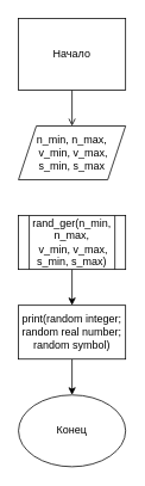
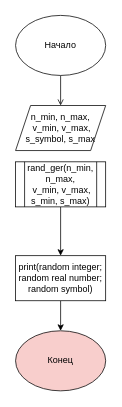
  <mxCell id="0" />
  <mxCell id="1" parent="0" />
  <mxCell id="2" value="" style="edgeStyle=orthogonalEdgeStyle;rounded=0;orthogonalLoop=1;jettySize=auto;html=1;endArrow=open;" edge="1" parent="1" source="3" target="4"><mxGeometry relative="1" as="geometry" /></mxCell>
- <mxCell id="3" value="Начало" style="whiteSpace=wrap;html=1;rounded=0;" vertex="1" parent="1"><mxGeometry x="20" width="120" height="80" as="geometry" y="20" /></mxCell>
- <mxCell id="4" value="n_min, n_max,&lt;br&gt;&amp;nbsp;v_min, v_max, &lt;br&gt;s_min, s_max" style="shape=parallelogram;perimeter=parallelogramPerimeter;whiteSpace=wrap;html=1;fixedSize=1;" vertex="1" parent="1"><mxGeometry x="20" y="140" width="120" height="60" as="geometry" /></mxCell>
+ <mxCell id="3" value="Начало" style="ellipse;whiteSpace=wrap;html=1;" vertex="1" parent="1"><mxGeometry x="20" width="120" height="80" as="geometry" y="20" /></mxCell>
+ <mxCell id="4" value="n_min, n_max,&lt;br&gt;&amp;nbsp;v_min, v_max, &lt;br&gt;s_symbol, s_max" style="shape=parallelogram;perimeter=parallelogramPerimeter;whiteSpace=wrap;html=1;fixedSize=1;" vertex="1" parent="1"><mxGeometry x="20" y="140" width="120" height="60" as="geometry" /></mxCell>
  <mxCell id="5" value="" style="edgeStyle=orthogonalEdgeStyle;rounded=0;orthogonalLoop=1;jettySize=auto;html=1;" edge="1" parent="1" source="6" target="8"><mxGeometry relative="1" as="geometry" /></mxCell>
- <mxCell id="6" value="rand_ger(n_min, n_max,&lt;br&gt;&amp;nbsp;v_min, v_max,&lt;br&gt;s_min, s_max)" style="shape=process;whiteSpace=wrap;html=1;backgroundOutline=1;" vertex="1" parent="1"><mxGeometry x="20" y="240" width="120" height="60" as="geometry" /></mxCell>
+ <mxCell id="6" value="rand_ger(n_min, n_max,&lt;br&gt;&amp;nbsp;v_min, v_max,&lt;br&gt;s_min, s_max)" style="shape=process;whiteSpace=wrap;html=1;backgroundOutline=1;" vertex="1" parent="1"><mxGeometry x="20" y="215" width="120" height="60" as="geometry" /></mxCell>
  <mxCell id="7" value="" style="edgeStyle=orthogonalEdgeStyle;rounded=0;orthogonalLoop=1;jettySize=auto;html=1;" edge="1" parent="1" source="8" target="9"><mxGeometry relative="1" as="geometry" /></mxCell>
  <mxCell id="8" value="print(random integer; random real number; random symbol)" style="rounded=0;whiteSpace=wrap;html=1;" vertex="1" parent="1"><mxGeometry x="20" y="340" width="120" height="60" as="geometry" /></mxCell>
- <mxCell id="9" value="Конец" style="ellipse;whiteSpace=wrap;html=1;" vertex="1" parent="1"><mxGeometry x="20" y="440" width="120" height="80" as="geometry" /></mxCell>
+ <mxCell id="9" value="Конец" style="ellipse;whiteSpace=wrap;html=1;fillColor=#f8cecc;" vertex="1" parent="1"><mxGeometry x="20" y="440" width="120" height="80" as="geometry" /></mxCell>
